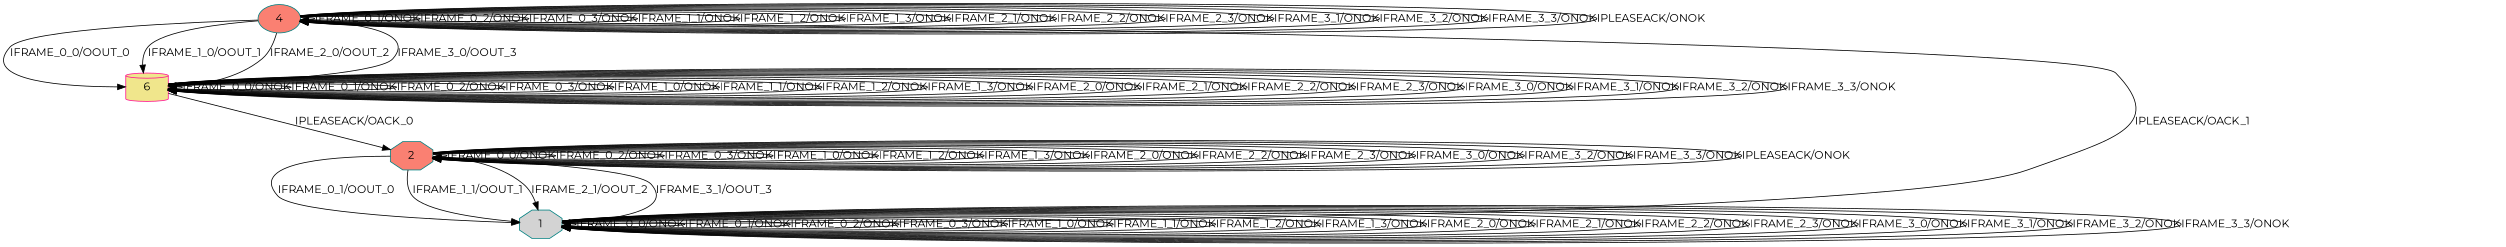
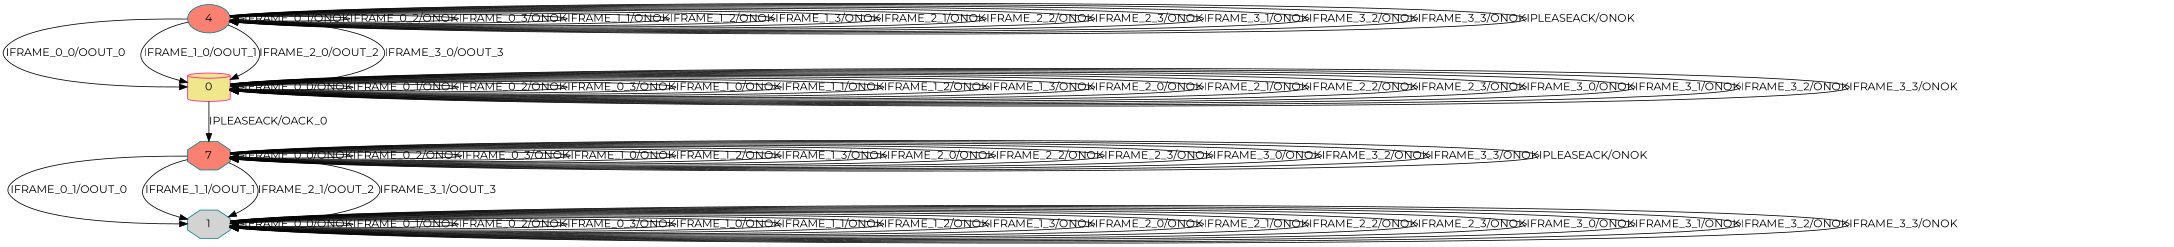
  digraph {
    fontname=Montserrat
    node [color=teal fillcolor=salmon fontname=Montserrat shape=octagon style=filled]
    edge [fontname=Montserrat]
    n1 [label=4 shape=ellipse]
-   0 [color=deeppink fillcolor=khaki shape=cylinder label=6]
-   2
+   0 [color=deeppink fillcolor=khaki shape=cylinder]
+   2 [label=7]
    1 [fillcolor=lightgrey]
    n1 -> n1 [label="IFRAME_0_1/ONOK"]
    n1 -> n1 [label="IFRAME_0_2/ONOK"]
    n1 -> n1 [label="IFRAME_0_3/ONOK"]
    n1 -> n1 [label="IFRAME_1_1/ONOK"]
    n1 -> n1 [label="IFRAME_1_2/ONOK"]
    n1 -> n1 [label="IFRAME_1_3/ONOK"]
    n1 -> n1 [label="IFRAME_2_1/ONOK"]
    n1 -> n1 [label="IFRAME_2_2/ONOK"]
    n1 -> n1 [label="IFRAME_2_3/ONOK"]
    n1 -> n1 [label="IFRAME_3_1/ONOK"]
    n1 -> n1 [label="IFRAME_3_2/ONOK"]
    n1 -> n1 [label="IFRAME_3_3/ONOK"]
    n1 -> n1 [label="IPLEASEACK/ONOK"]
    n1 -> 0 [label="IFRAME_0_0/OOUT_0"]
    n1 -> 0 [label="IFRAME_1_0/OOUT_1"]
    n1 -> 0 [label="IFRAME_2_0/OOUT_2"]
    n1 -> 0 [label="IFRAME_3_0/OOUT_3"]
    0 -> 0 [label="IFRAME_0_0/ONOK"]
    0 -> 0 [label="IFRAME_0_1/ONOK"]
    0 -> 0 [label="IFRAME_0_2/ONOK"]
    0 -> 0 [label="IFRAME_0_3/ONOK"]
    0 -> 0 [label="IFRAME_1_0/ONOK"]
    0 -> 0 [label="IFRAME_1_1/ONOK"]
    0 -> 0 [label="IFRAME_1_2/ONOK"]
    0 -> 0 [label="IFRAME_1_3/ONOK"]
    0 -> 0 [label="IFRAME_2_0/ONOK"]
    0 -> 0 [label="IFRAME_2_1/ONOK"]
    0 -> 0 [label="IFRAME_2_2/ONOK"]
    0 -> 0 [label="IFRAME_2_3/ONOK"]
    0 -> 0 [label="IFRAME_3_0/ONOK"]
    0 -> 0 [label="IFRAME_3_1/ONOK"]
    0 -> 0 [label="IFRAME_3_2/ONOK"]
    0 -> 0 [label="IFRAME_3_3/ONOK"]
    0 -> 2 [label="IPLEASEACK/OACK_0"]
    2 -> 2 [label="IFRAME_0_0/ONOK"]
    2 -> 2 [label="IFRAME_0_2/ONOK"]
    2 -> 2 [label="IFRAME_0_3/ONOK"]
    2 -> 2 [label="IFRAME_1_0/ONOK"]
    2 -> 2 [label="IFRAME_1_2/ONOK"]
    2 -> 2 [label="IFRAME_1_3/ONOK"]
    2 -> 2 [label="IFRAME_2_0/ONOK"]
    2 -> 2 [label="IFRAME_2_2/ONOK"]
    2 -> 2 [label="IFRAME_2_3/ONOK"]
    2 -> 2 [label="IFRAME_3_0/ONOK"]
    2 -> 2 [label="IFRAME_3_2/ONOK"]
    2 -> 2 [label="IFRAME_3_3/ONOK"]
    2 -> 2 [label="IPLEASEACK/ONOK"]
    2 -> 1 [label="IFRAME_0_1/OOUT_0"]
    2 -> 1 [label="IFRAME_1_1/OOUT_1"]
    2 -> 1 [label="IFRAME_2_1/OOUT_2"]
    2 -> 1 [label="IFRAME_3_1/OOUT_3"]
-   1 -> n1 [label="IPLEASEACK/OACK_1"]
    1 -> 1 [label="IFRAME_0_0/ONOK"]
    1 -> 1 [label="IFRAME_0_1/ONOK"]
    1 -> 1 [label="IFRAME_0_2/ONOK"]
    1 -> 1 [label="IFRAME_0_3/ONOK"]
    1 -> 1 [label="IFRAME_1_0/ONOK"]
    1 -> 1 [label="IFRAME_1_1/ONOK"]
    1 -> 1 [label="IFRAME_1_2/ONOK"]
    1 -> 1 [label="IFRAME_1_3/ONOK"]
    1 -> 1 [label="IFRAME_2_0/ONOK"]
    1 -> 1 [label="IFRAME_2_1/ONOK"]
    1 -> 1 [label="IFRAME_2_2/ONOK"]
    1 -> 1 [label="IFRAME_2_3/ONOK"]
    1 -> 1 [label="IFRAME_3_0/ONOK"]
    1 -> 1 [label="IFRAME_3_1/ONOK"]
    1 -> 1 [label="IFRAME_3_2/ONOK"]
    1 -> 1 [label="IFRAME_3_3/ONOK"]
  }
